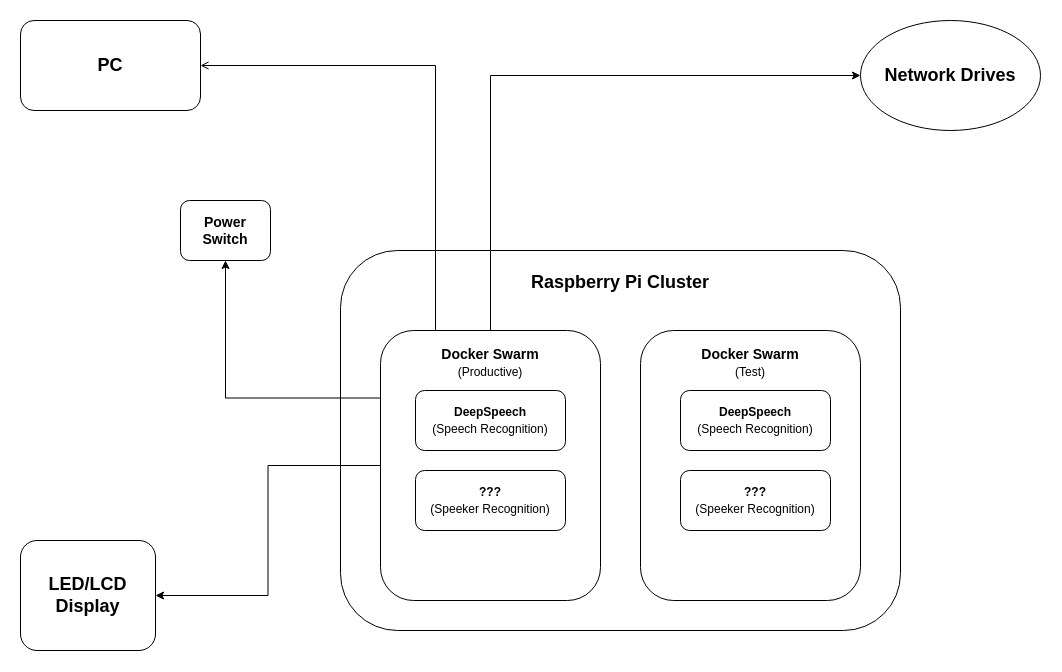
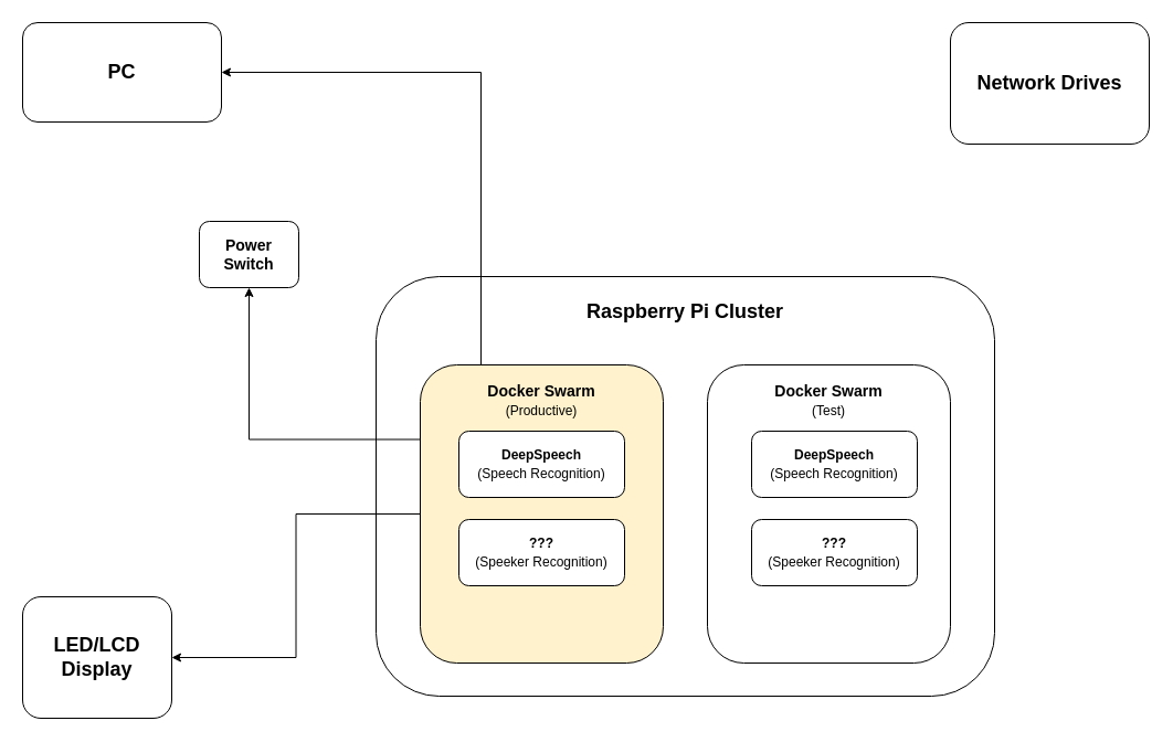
  <mxCell id="0" />
  <mxCell id="1" parent="0" />
  <mxCell id="2" value="&lt;h2&gt;Raspberry Pi Cluster&lt;/h2&gt;" style="rounded=1;whiteSpace=wrap;html=1;verticalAlign=top;" parent="1" vertex="1"><mxGeometry x="340" y="250" width="560" height="380" as="geometry" /></mxCell>
  <mxCell id="3" value="&lt;h2&gt;PC&lt;/h2&gt;" style="rounded=1;whiteSpace=wrap;html=1;verticalAlign=middle;" parent="1" vertex="1"><mxGeometry x="20" y="20" width="180" height="90" as="geometry" /></mxCell>
  <mxCell id="4" style="edgeStyle=orthogonalEdgeStyle;rounded=0;orthogonalLoop=1;jettySize=auto;html=1;exitX=0;exitY=0.5;exitDx=0;exitDy=0;entryX=1;entryY=0.5;entryDx=0;entryDy=0;" parent="1" source="8" target="9" edge="1"><mxGeometry relative="1" as="geometry" /></mxCell>
- <mxCell id="5" style="edgeStyle=orthogonalEdgeStyle;rounded=0;orthogonalLoop=1;jettySize=auto;html=1;exitX=0.25;exitY=0;exitDx=0;exitDy=0;entryX=1;entryY=0.5;entryDx=0;entryDy=0;endArrow=open;" parent="1" source="8" target="3" edge="1"><mxGeometry relative="1" as="geometry" /></mxCell>
- <mxCell id="6" style="edgeStyle=orthogonalEdgeStyle;rounded=0;orthogonalLoop=1;jettySize=auto;html=1;exitX=0.5;exitY=0;exitDx=0;exitDy=0;entryX=0;entryY=0.5;entryDx=0;entryDy=0;" parent="1" source="8" target="12" edge="1"><mxGeometry relative="1" as="geometry" /></mxCell>
+ <mxCell id="5" style="edgeStyle=orthogonalEdgeStyle;rounded=0;orthogonalLoop=1;jettySize=auto;html=1;exitX=0.25;exitY=0;exitDx=0;exitDy=0;entryX=1;entryY=0.5;entryDx=0;entryDy=0;" parent="1" source="8" target="3" edge="1"><mxGeometry relative="1" as="geometry" /></mxCell>
  <mxCell id="7" style="edgeStyle=orthogonalEdgeStyle;rounded=0;orthogonalLoop=1;jettySize=auto;html=1;exitX=0;exitY=0.25;exitDx=0;exitDy=0;entryX=0.5;entryY=1;entryDx=0;entryDy=0;" parent="1" source="8" target="13" edge="1"><mxGeometry relative="1" as="geometry" /></mxCell>
- <mxCell id="8" value="&lt;h3 style=&quot;line-height: 50%&quot;&gt;Docker Swarm&lt;/h3&gt;&lt;div style=&quot;line-height: 0%&quot;&gt;(Productive)&lt;br&gt;&lt;/div&gt;" style="rounded=1;whiteSpace=wrap;html=1;verticalAlign=top;" parent="1" vertex="1"><mxGeometry x="380" y="330" width="220" height="270" as="geometry" /></mxCell>
+ <mxCell id="8" value="&lt;h3 style=&quot;line-height: 50%&quot;&gt;Docker Swarm&lt;/h3&gt;&lt;div style=&quot;line-height: 0%&quot;&gt;(Productive)&lt;br&gt;&lt;/div&gt;" style="rounded=1;whiteSpace=wrap;html=1;verticalAlign=top;fillColor=#fff2cc;" parent="1" vertex="1"><mxGeometry x="380" y="330" width="220" height="270" as="geometry" /></mxCell>
  <mxCell id="9" value="&lt;h2&gt;LED/LCD&lt;br&gt;Display&lt;/h2&gt;" style="rounded=1;whiteSpace=wrap;html=1;" parent="1" vertex="1"><mxGeometry x="20" y="540" width="135" height="110" as="geometry" /></mxCell>
  <mxCell id="10" value="&lt;p style=&quot;line-height: 50%&quot;&gt;&lt;b&gt;DeepSpeech&lt;/b&gt;&lt;/p&gt;&lt;p style=&quot;line-height: 40%&quot;&gt;(Speech Recognition)&lt;/p&gt;" style="rounded=1;whiteSpace=wrap;html=1;" parent="1" vertex="1"><mxGeometry x="415" y="390" width="150" height="60" as="geometry" /></mxCell>
  <mxCell id="11" value="&lt;p style=&quot;line-height: 50%&quot;&gt;&lt;b&gt;???&lt;/b&gt;&lt;br&gt;&lt;/p&gt;&lt;p style=&quot;line-height: 40%&quot;&gt;(Speeker Recognition)&lt;/p&gt;" style="rounded=1;whiteSpace=wrap;html=1;" parent="1" vertex="1"><mxGeometry x="415" y="470" width="150" height="60" as="geometry" /></mxCell>
- <mxCell id="12" value="&lt;h2&gt;Network Drives&lt;/h2&gt;" style="ellipse;whiteSpace=wrap;html=1;" parent="1" vertex="1"><mxGeometry x="860" y="20" width="180" height="110" as="geometry" /></mxCell>
+ <mxCell id="12" value="&lt;h2&gt;Network Drives&lt;/h2&gt;" style="rounded=1;whiteSpace=wrap;html=1;" parent="1" vertex="1"><mxGeometry x="860" y="20" width="180" height="110" as="geometry" /></mxCell>
  <mxCell id="13" value="&lt;h3&gt;Power Switch&lt;/h3&gt;" style="rounded=1;whiteSpace=wrap;html=1;" parent="1" vertex="1"><mxGeometry x="180" y="200" width="90" height="60" as="geometry" /></mxCell>
  <mxCell id="14" value="&lt;h3 style=&quot;line-height: 50%&quot;&gt;Docker Swarm&lt;/h3&gt;&lt;div style=&quot;line-height: 0%&quot;&gt;(Test)&lt;br&gt;&lt;/div&gt;" style="rounded=1;whiteSpace=wrap;html=1;verticalAlign=top;" parent="1" vertex="1"><mxGeometry x="640" y="330" width="220" height="270" as="geometry" /></mxCell>
  <mxCell id="15" value="&lt;p style=&quot;line-height: 50%&quot;&gt;&lt;b&gt;DeepSpeech&lt;/b&gt;&lt;/p&gt;&lt;p style=&quot;line-height: 40%&quot;&gt;(Speech Recognition)&lt;/p&gt;" style="rounded=1;whiteSpace=wrap;html=1;" parent="1" vertex="1"><mxGeometry x="680" y="390" width="150" height="60" as="geometry" /></mxCell>
  <mxCell id="16" value="&lt;p style=&quot;line-height: 50%&quot;&gt;&lt;b&gt;???&lt;/b&gt;&lt;br&gt;&lt;/p&gt;&lt;p style=&quot;line-height: 40%&quot;&gt;(Speeker Recognition)&lt;/p&gt;" style="rounded=1;whiteSpace=wrap;html=1;" parent="1" vertex="1"><mxGeometry x="680" y="470" width="150" height="60" as="geometry" /></mxCell>
